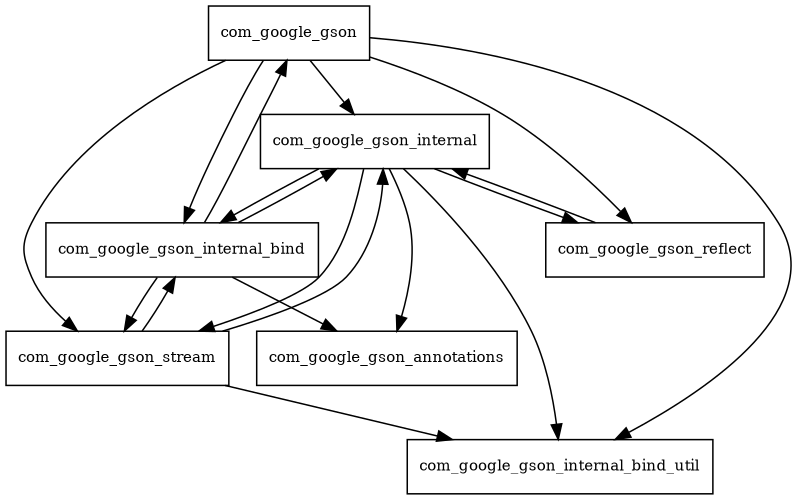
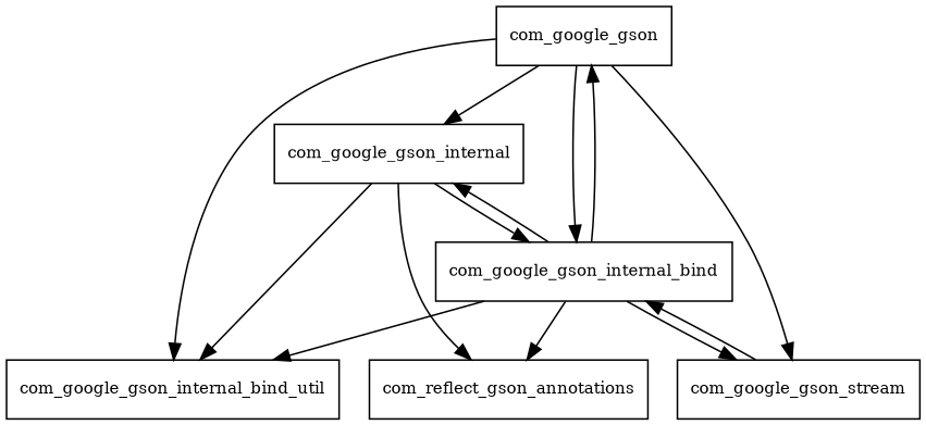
  digraph {
    node [fontsize=10.0 shape=box]
    com_google_gson
    com_google_gson_internal
    com_google_gson_internal_bind
    com_google_gson_internal_bind_util
-   com_google_gson_reflect
    com_google_gson_stream
-   com_google_gson_annotations
+   com_google_gson_annotations [label=com_reflect_gson_annotations]
    com_google_gson -> com_google_gson_internal
    com_google_gson -> com_google_gson_internal_bind
    com_google_gson -> com_google_gson_internal_bind_util
-   com_google_gson -> com_google_gson_reflect
    com_google_gson -> com_google_gson_stream
    com_google_gson_internal -> com_google_gson_internal_bind
    com_google_gson_internal -> com_google_gson_internal_bind_util
-   com_google_gson_internal -> com_google_gson_reflect
-   com_google_gson_internal -> com_google_gson_stream
    com_google_gson_internal -> com_google_gson_annotations
    com_google_gson_internal_bind -> com_google_gson
    com_google_gson_internal_bind -> com_google_gson_internal
-   com_google_gson_stream -> com_google_gson_internal_bind_util
+   com_google_gson_internal_bind -> com_google_gson_internal_bind_util
    com_google_gson_internal_bind -> com_google_gson_stream
    com_google_gson_internal_bind -> com_google_gson_annotations
-   com_google_gson_reflect -> com_google_gson_internal
-   com_google_gson_stream -> com_google_gson_internal
    com_google_gson_stream -> com_google_gson_internal_bind
  }
